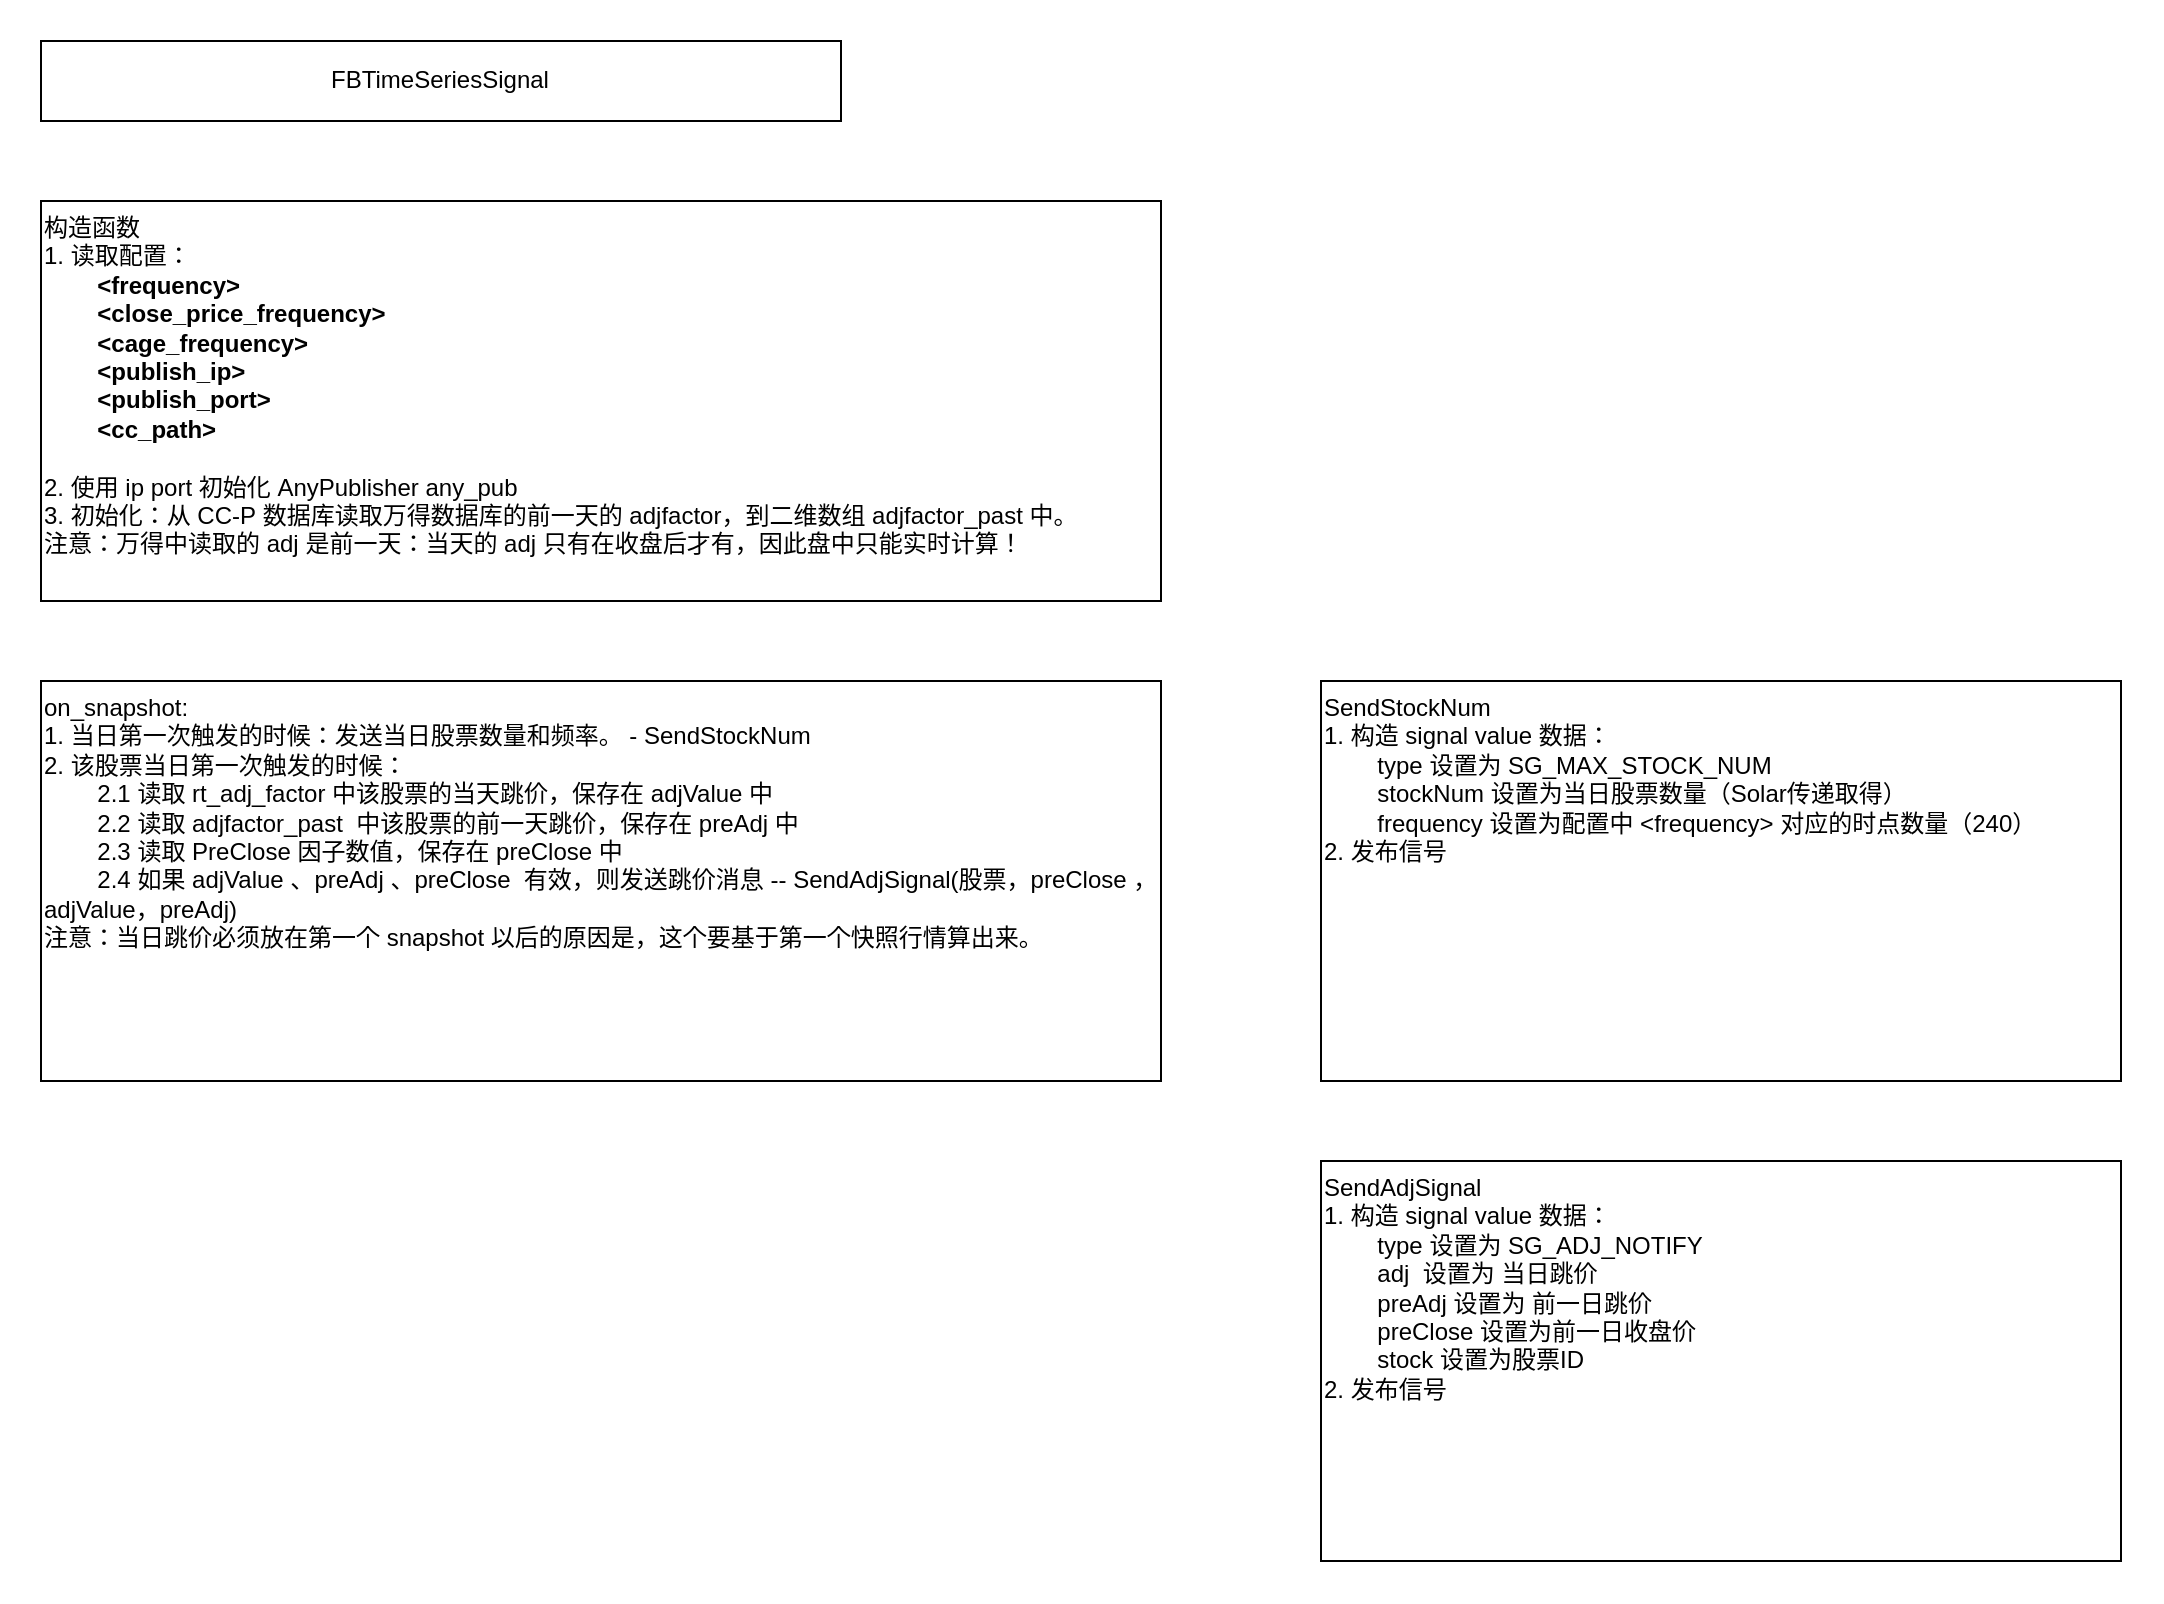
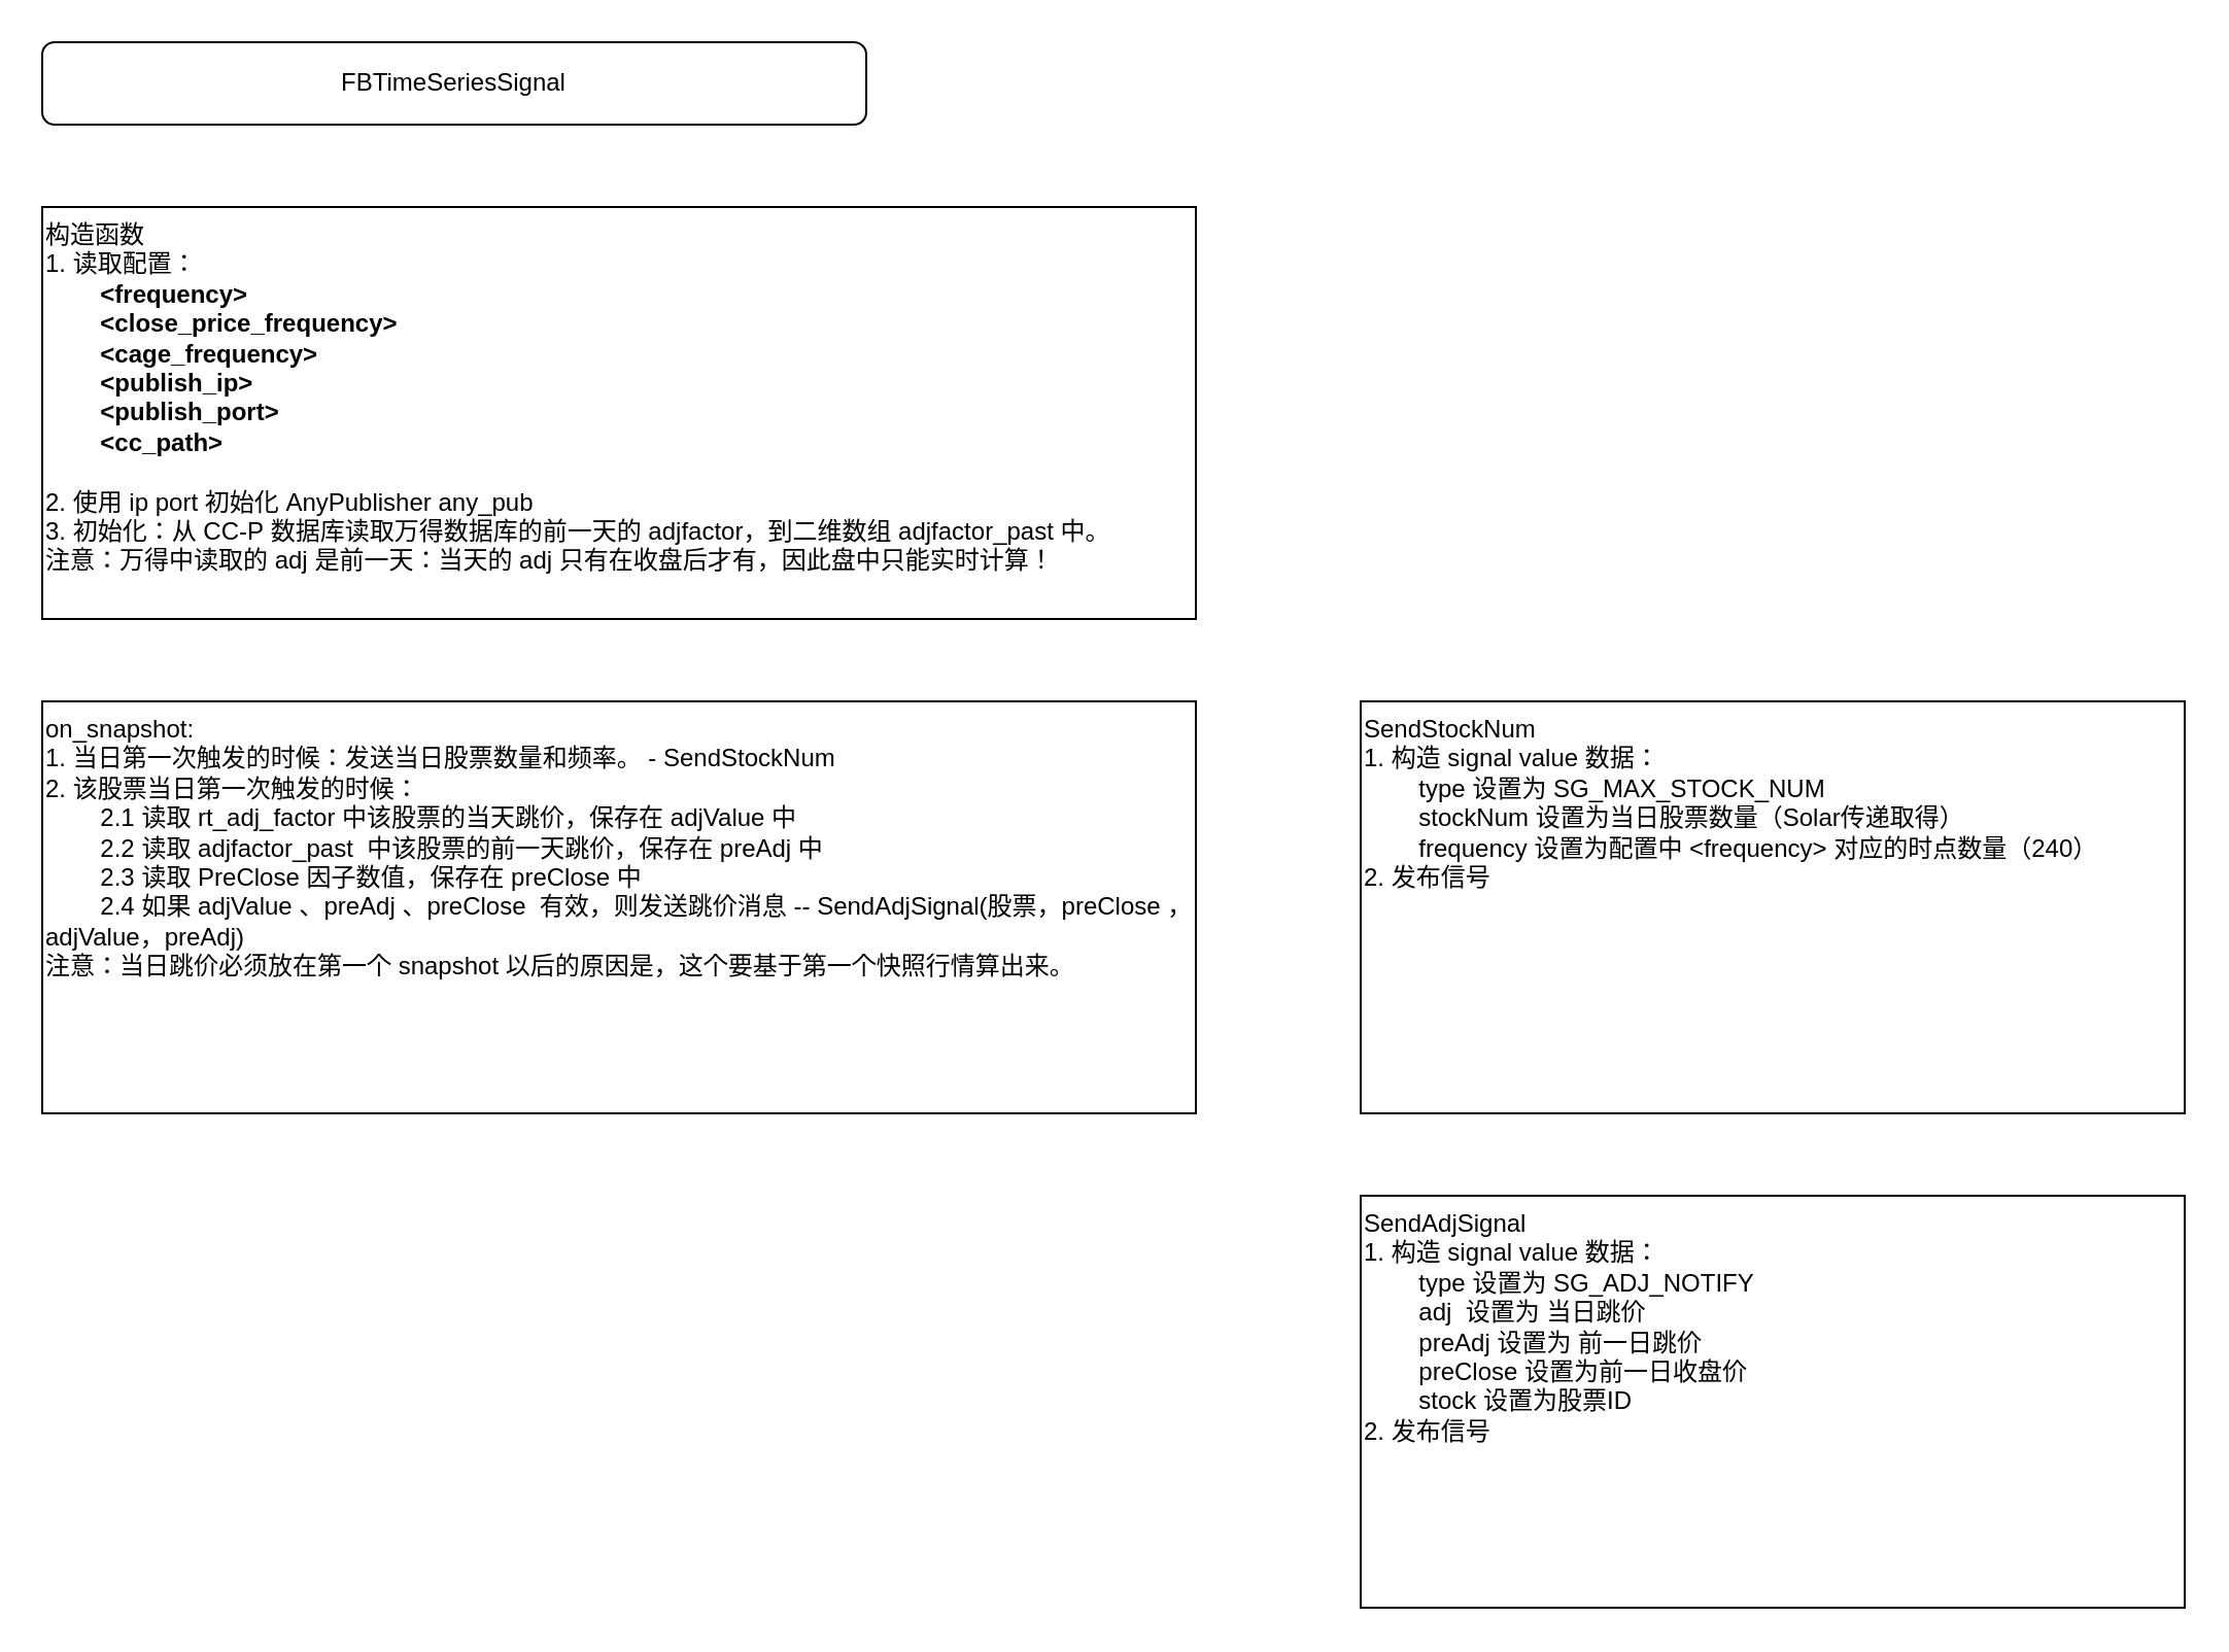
  <mxCell id="0" />
  <mxCell id="1" parent="0" />
- <mxCell id="2" value="FBTimeSeriesSignal" style="rounded=0;whiteSpace=wrap;html=1;" vertex="1" parent="1"><mxGeometry x="20" y="20" width="400" height="40" as="geometry" /></mxCell>
+ <mxCell id="2" value="FBTimeSeriesSignal" style="whiteSpace=wrap;html=1;rounded=1;" vertex="1" parent="1"><mxGeometry x="20" y="20" width="400" height="40" as="geometry" /></mxCell>
  <mxCell id="3" value="构造函数&lt;div&gt;1.&amp;nbsp;读取配置：&lt;/div&gt;&lt;div&gt;&lt;b&gt;&lt;span style=&quot;white-space: pre;&quot;&gt;&#09;&lt;/span&gt;&amp;lt;frequency&amp;gt;&amp;nbsp;&lt;/b&gt;&lt;/div&gt;&lt;div&gt;&lt;b&gt;&lt;span style=&quot;white-space: pre;&quot;&gt;&#09;&lt;/span&gt;&amp;lt;close_price_frequency&amp;gt;&amp;nbsp;&lt;/b&gt;&lt;/div&gt;&lt;div&gt;&lt;b&gt;&lt;span style=&quot;white-space: pre;&quot;&gt;&#09;&lt;/span&gt;&amp;lt;cage_frequency&amp;gt;&lt;br&gt;&lt;/b&gt;&lt;/div&gt;&lt;div&gt;&lt;b&gt;&lt;span style=&quot;white-space: pre;&quot;&gt;&#09;&lt;/span&gt;&amp;lt;publish_ip&amp;gt;&lt;br&gt;&lt;/b&gt;&lt;/div&gt;&lt;div&gt;&lt;b&gt;&lt;span style=&quot;white-space: pre;&quot;&gt;&#09;&lt;/span&gt;&amp;lt;publish_port&amp;gt;&lt;/b&gt;&lt;/div&gt;&lt;div&gt;&lt;b&gt;&lt;span style=&quot;white-space: pre;&quot;&gt;&#09;&lt;/span&gt;&amp;lt;cc_path&amp;gt;&lt;/b&gt;&lt;br&gt;&lt;/div&gt;&lt;div&gt;&lt;br&gt;&lt;/div&gt;&lt;div&gt;2.&amp;nbsp;使用&amp;nbsp;ip&amp;nbsp;port&amp;nbsp;初始化 AnyPublisher any_pub&lt;/div&gt;&lt;div&gt;3.&amp;nbsp;初始化：从 CC-P&amp;nbsp;数据库读取万得数据库的前一天的 adjfactor，到二维数组 adjfactor_past&amp;nbsp;中。&lt;/div&gt;&lt;div&gt;注意：万得中读取的 adj&amp;nbsp;&lt;span style=&quot;background-color: transparent; color: light-dark(rgb(0, 0, 0), rgb(255, 255, 255));&quot;&gt;是前一天：当天的 adj 只有在收盘后才有，因此盘中只能实时计算！&lt;/span&gt;&lt;/div&gt;&lt;div&gt;&lt;br&gt;&lt;/div&gt;&lt;div&gt;&lt;br&gt;&lt;/div&gt;" style="rounded=0;whiteSpace=wrap;html=1;align=left;verticalAlign=top;" vertex="1" parent="1"><mxGeometry x="20" y="100" width="560" height="200" as="geometry" /></mxCell>
  <mxCell id="4" value="&lt;div&gt;on_snapshot:&lt;/div&gt;&lt;div&gt;1.&amp;nbsp;当日第一次触发的时候：发送当日股票数量和频率。 - SendStockNum&lt;/div&gt;&lt;div&gt;2.&amp;nbsp;&lt;span style=&quot;background-color: transparent; color: light-dark(rgb(0, 0, 0), rgb(255, 255, 255));&quot;&gt;该股票当日第一次触发的时候：&lt;/span&gt;&lt;/div&gt;&lt;div&gt;&lt;span style=&quot;white-space: pre;&quot;&gt;&#09;&lt;/span&gt;2.1&amp;nbsp;读取&amp;nbsp;rt_adj_factor&amp;nbsp;中该股票的当天跳价，保存在&amp;nbsp;adjValue&amp;nbsp;中&lt;br&gt;&lt;/div&gt;&lt;div&gt;&lt;span style=&quot;white-space: pre;&quot;&gt;&#09;&lt;/span&gt;2.2&amp;nbsp;读取&amp;nbsp;&lt;span style=&quot;background-color: transparent; color: light-dark(rgb(0, 0, 0), rgb(255, 255, 255));&quot;&gt;adjfactor_past&amp;nbsp; 中该股票的前一天跳价，保存在&amp;nbsp;preAdj&amp;nbsp;中&lt;/span&gt;&lt;br&gt;&lt;/div&gt;&lt;div&gt;&lt;span style=&quot;background-color: transparent; color: light-dark(rgb(0, 0, 0), rgb(255, 255, 255));&quot;&gt;&lt;span style=&quot;white-space: pre;&quot;&gt;&#09;&lt;/span&gt;2.3&amp;nbsp;读取 PreClose&amp;nbsp;因子数值，保存在&amp;nbsp;preClose&amp;nbsp;中&lt;br&gt;&lt;/span&gt;&lt;/div&gt;&lt;div&gt;&lt;span style=&quot;white-space: pre;&quot;&gt;&#09;&lt;/span&gt;2.4&amp;nbsp;如果&amp;nbsp;&lt;span style=&quot;background-color: transparent; color: light-dark(rgb(0, 0, 0), rgb(255, 255, 255));&quot;&gt;adjValue 、&lt;/span&gt;&lt;span style=&quot;background-color: transparent; color: light-dark(rgb(0, 0, 0), rgb(255, 255, 255));&quot;&gt;preAdj 、&lt;/span&gt;&lt;span style=&quot;background-color: transparent; color: light-dark(rgb(0, 0, 0), rgb(255, 255, 255));&quot;&gt;preClose&amp;nbsp; 有效，则发送跳价消息 -- SendAdjSignal(股票，&lt;/span&gt;preClose&amp;nbsp;&lt;span style=&quot;background-color: transparent; color: light-dark(rgb(0, 0, 0), rgb(255, 255, 255));&quot;&gt;，&lt;/span&gt;&lt;span style=&quot;background-color: transparent; color: light-dark(rgb(0, 0, 0), rgb(255, 255, 255));&quot;&gt;adjValue，&lt;/span&gt;&lt;span style=&quot;background-color: transparent; color: light-dark(rgb(0, 0, 0), rgb(255, 255, 255));&quot;&gt;preAdj&lt;/span&gt;&lt;span style=&quot;background-color: transparent; color: light-dark(rgb(0, 0, 0), rgb(255, 255, 255));&quot;&gt;)&lt;/span&gt;&lt;/div&gt;&lt;div&gt;注意：当日跳价必须放在第一个 snapshot 以后的原因是，这个要基于第一个快照行情算出来。&lt;/div&gt;" style="rounded=0;whiteSpace=wrap;html=1;align=left;verticalAlign=top;" vertex="1" parent="1"><mxGeometry x="20" y="340" width="560" height="200" as="geometry" /></mxCell>
  <mxCell id="5" value="SendStockNum&lt;div&gt;1. 构造&amp;nbsp;signal&amp;nbsp;value&amp;nbsp;数据：&lt;/div&gt;&lt;div&gt;&lt;span style=&quot;background-color: transparent; color: light-dark(rgb(0, 0, 0), rgb(255, 255, 255));&quot;&gt;&lt;span style=&quot;white-space: pre;&quot;&gt;&#09;&lt;/span&gt;type&amp;nbsp;设置为 SG_MAX_STOCK_NUM&lt;/span&gt;&lt;/div&gt;&lt;div&gt;&lt;span style=&quot;background-color: transparent; color: light-dark(rgb(0, 0, 0), rgb(255, 255, 255));&quot;&gt;&lt;span style=&quot;white-space: pre;&quot;&gt;&#09;&lt;/span&gt;stockNum&amp;nbsp;设置为当日股票数量（Solar传递取得）&lt;br&gt;&lt;/span&gt;&lt;/div&gt;&lt;div&gt;&lt;span style=&quot;background-color: transparent; color: light-dark(rgb(0, 0, 0), rgb(255, 255, 255));&quot;&gt;&lt;span style=&quot;white-space: pre;&quot;&gt;&#09;&lt;/span&gt;frequency 设置为配置中 &amp;lt;&lt;/span&gt;&lt;span style=&quot;background-color: transparent; color: light-dark(rgb(0, 0, 0), rgb(255, 255, 255));&quot;&gt;frequency&lt;/span&gt;&lt;span style=&quot;background-color: transparent; color: light-dark(rgb(0, 0, 0), rgb(255, 255, 255));&quot;&gt;&amp;gt;&amp;nbsp;对应的时点数量（240）&lt;/span&gt;&lt;/div&gt;&lt;div&gt;&lt;span style=&quot;background-color: transparent; color: light-dark(rgb(0, 0, 0), rgb(255, 255, 255));&quot;&gt;2.&amp;nbsp;发布信号&lt;/span&gt;&lt;/div&gt;" style="rounded=0;whiteSpace=wrap;html=1;align=left;verticalAlign=top;" vertex="1" parent="1"><mxGeometry x="660" y="340" width="400" height="200" as="geometry" /></mxCell>
  <mxCell id="6" value="SendAdjSignal&lt;br&gt;&lt;div&gt;1. 构造&amp;nbsp;signal&amp;nbsp;value&amp;nbsp;数据：&lt;/div&gt;&lt;div&gt;&lt;span style=&quot;white-space: pre;&quot;&gt;&#09;&lt;/span&gt;type&amp;nbsp;设置为 SG_ADJ_NOTIFY&lt;br&gt;&lt;/div&gt;&lt;div&gt;&lt;span style=&quot;white-space: pre;&quot;&gt;&#09;&lt;/span&gt;adj&amp;nbsp; 设置为&amp;nbsp;当日跳价&lt;/div&gt;&lt;div&gt;&lt;span style=&quot;white-space: pre;&quot;&gt;&#09;&lt;/span&gt;preAdj 设置为&amp;nbsp;前一日跳价&lt;br&gt;&lt;/div&gt;&lt;div&gt;&lt;span style=&quot;white-space: pre;&quot;&gt;&#09;&lt;/span&gt;preClose 设置为前一日收盘价&lt;br&gt;&lt;/div&gt;&lt;div&gt;&lt;span style=&quot;white-space: pre;&quot;&gt;&#09;&lt;/span&gt;stock 设置为股票ID&lt;br&gt;&lt;/div&gt;&lt;div&gt;2.&amp;nbsp;发布信号&lt;/div&gt;" style="rounded=0;whiteSpace=wrap;html=1;align=left;verticalAlign=top;" vertex="1" parent="1"><mxGeometry x="660" y="580" width="400" height="200" as="geometry" /></mxCell>
